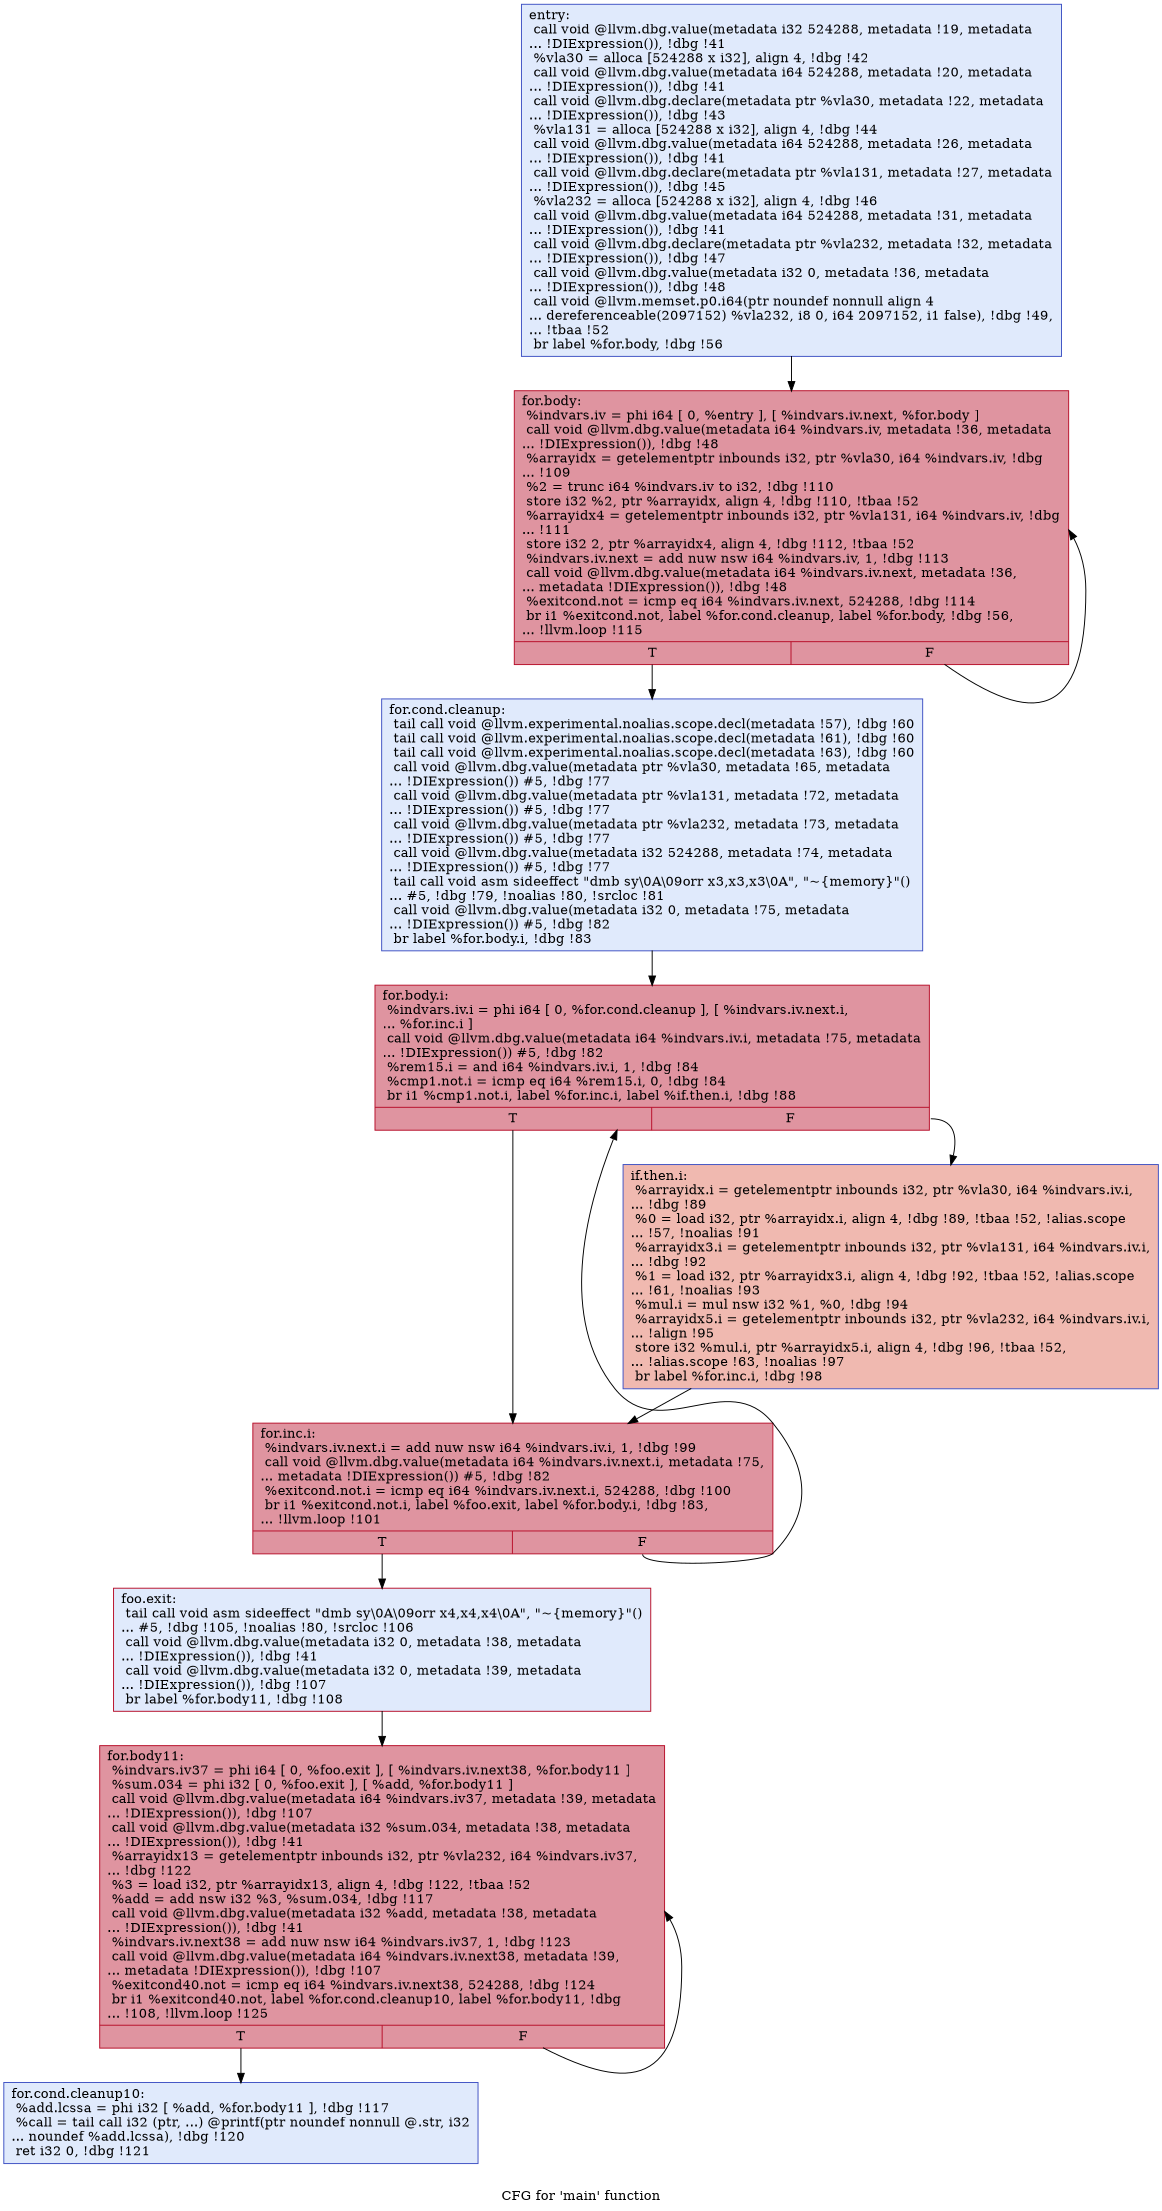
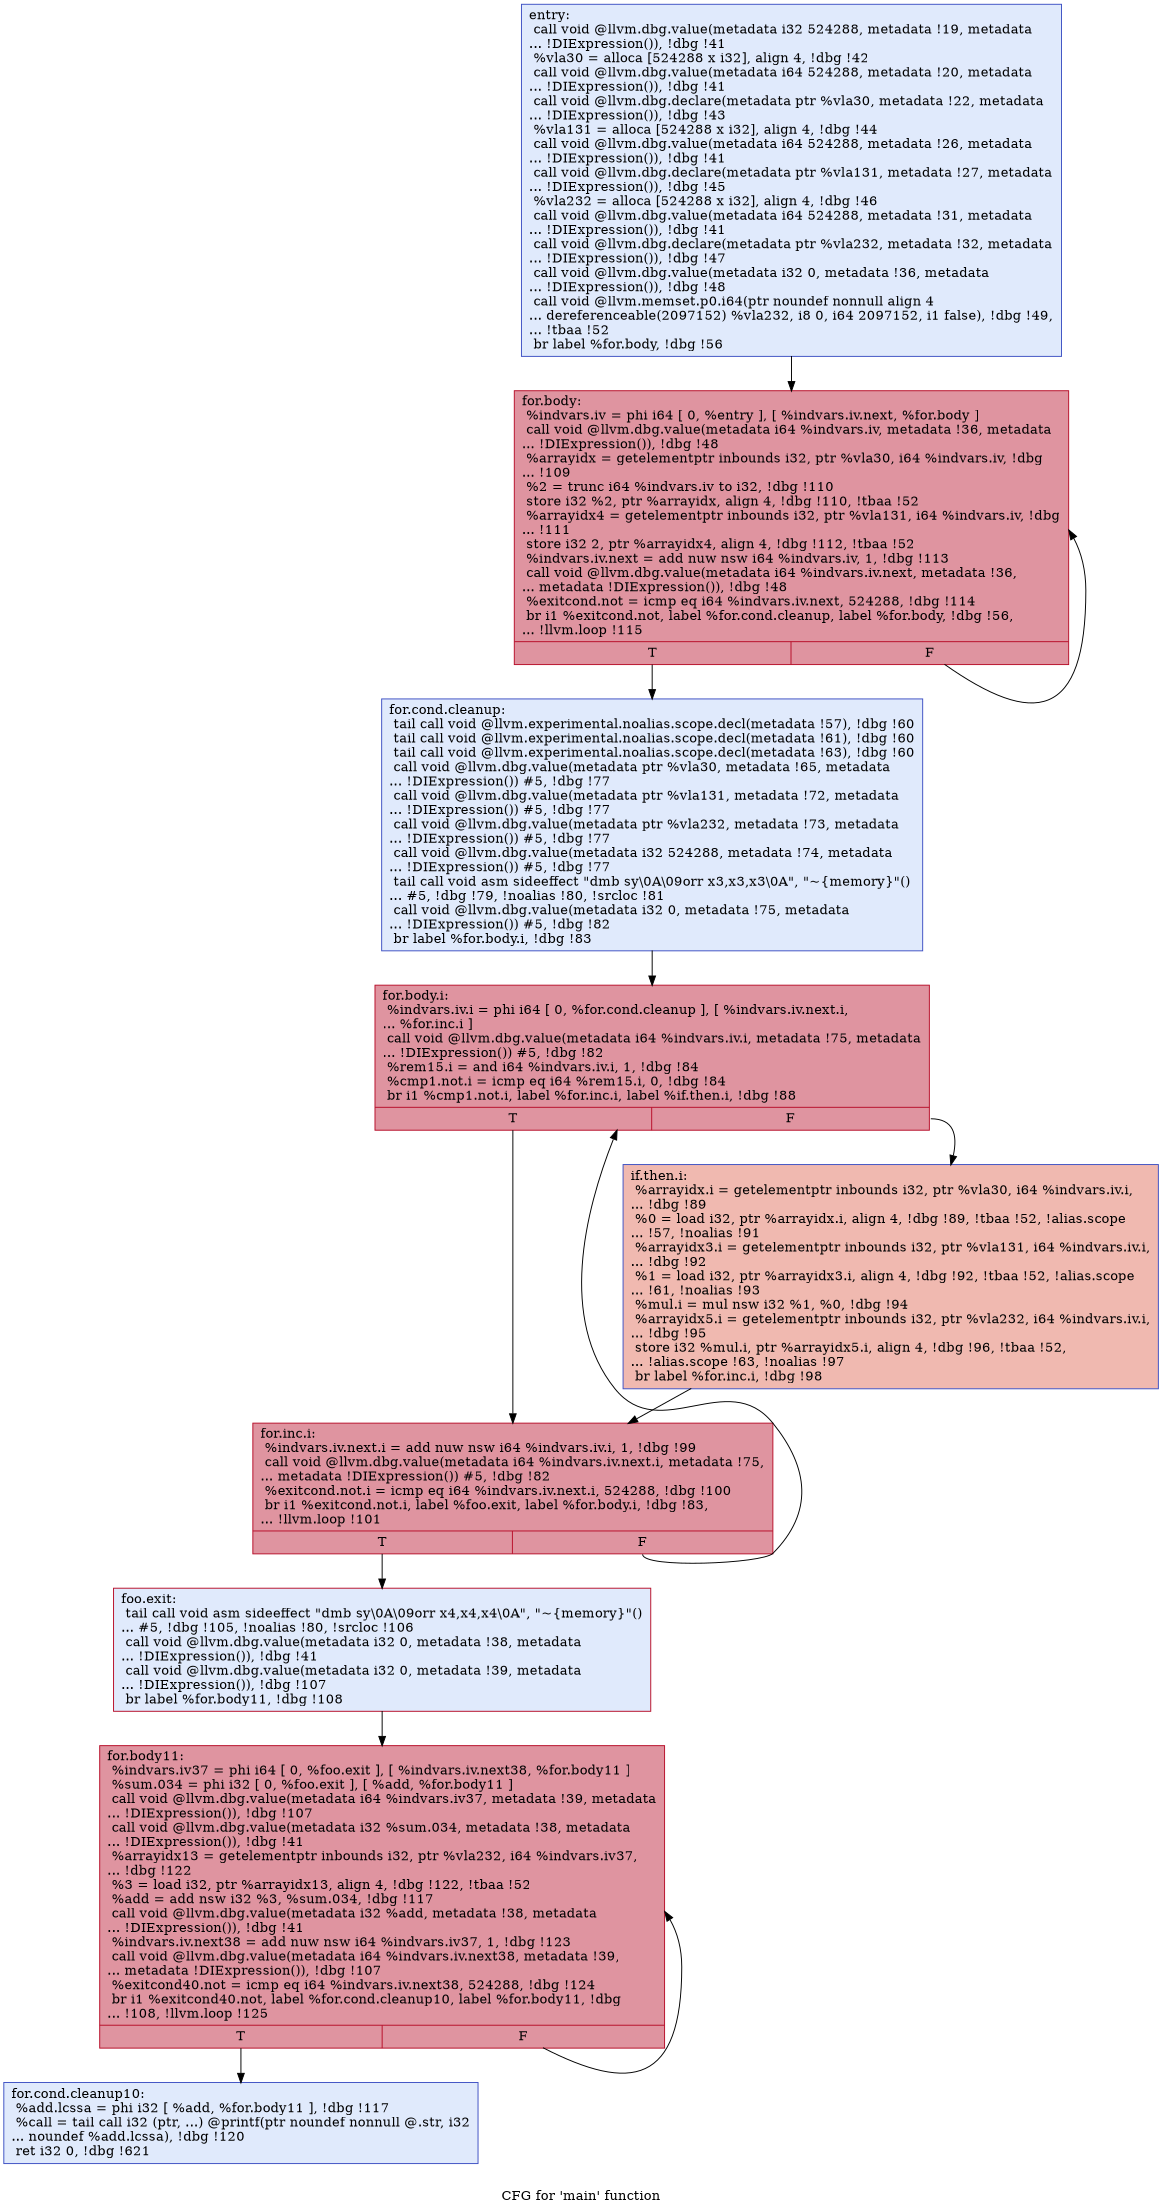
  digraph {
    label="CFG for 'main' function"
    node [color="#b70d28ff" fillcolor="#b9d0f970" shape=record style=filled]
    n1 [color="#3d50c3ff" label="{entry:\l  call void @llvm.dbg.value(metadata i32 524288, metadata !19, metadata\l... !DIExpression()), !dbg !41\l  %vla30 = alloca [524288 x i32], align 4, !dbg !42\l  call void @llvm.dbg.value(metadata i64 524288, metadata !20, metadata\l... !DIExpression()), !dbg !41\l  call void @llvm.dbg.declare(metadata ptr %vla30, metadata !22, metadata\l... !DIExpression()), !dbg !43\l  %vla131 = alloca [524288 x i32], align 4, !dbg !44\l  call void @llvm.dbg.value(metadata i64 524288, metadata !26, metadata\l... !DIExpression()), !dbg !41\l  call void @llvm.dbg.declare(metadata ptr %vla131, metadata !27, metadata\l... !DIExpression()), !dbg !45\l  %vla232 = alloca [524288 x i32], align 4, !dbg !46\l  call void @llvm.dbg.value(metadata i64 524288, metadata !31, metadata\l... !DIExpression()), !dbg !41\l  call void @llvm.dbg.declare(metadata ptr %vla232, metadata !32, metadata\l... !DIExpression()), !dbg !47\l  call void @llvm.dbg.value(metadata i32 0, metadata !36, metadata\l... !DIExpression()), !dbg !48\l  call void @llvm.memset.p0.i64(ptr noundef nonnull align 4\l... dereferenceable(2097152) %vla232, i8 0, i64 2097152, i1 false), !dbg !49,\l... !tbaa !52\l  br label %for.body, !dbg !56\l}"]
    n2 [fillcolor="#b70d2870" label="{for.body:                                         \l  %indvars.iv = phi i64 [ 0, %entry ], [ %indvars.iv.next, %for.body ]\l  call void @llvm.dbg.value(metadata i64 %indvars.iv, metadata !36, metadata\l... !DIExpression()), !dbg !48\l  %arrayidx = getelementptr inbounds i32, ptr %vla30, i64 %indvars.iv, !dbg\l... !109\l  %2 = trunc i64 %indvars.iv to i32, !dbg !110\l  store i32 %2, ptr %arrayidx, align 4, !dbg !110, !tbaa !52\l  %arrayidx4 = getelementptr inbounds i32, ptr %vla131, i64 %indvars.iv, !dbg\l... !111\l  store i32 2, ptr %arrayidx4, align 4, !dbg !112, !tbaa !52\l  %indvars.iv.next = add nuw nsw i64 %indvars.iv, 1, !dbg !113\l  call void @llvm.dbg.value(metadata i64 %indvars.iv.next, metadata !36,\l... metadata !DIExpression()), !dbg !48\l  %exitcond.not = icmp eq i64 %indvars.iv.next, 524288, !dbg !114\l  br i1 %exitcond.not, label %for.cond.cleanup, label %for.body, !dbg !56,\l... !llvm.loop !115\l|{<s0>T|<s1>F}}"]
    n3 [color="#3d50c3ff" label="{for.cond.cleanup:                                 \l  tail call void @llvm.experimental.noalias.scope.decl(metadata !57), !dbg !60\l  tail call void @llvm.experimental.noalias.scope.decl(metadata !61), !dbg !60\l  tail call void @llvm.experimental.noalias.scope.decl(metadata !63), !dbg !60\l  call void @llvm.dbg.value(metadata ptr %vla30, metadata !65, metadata\l... !DIExpression()) #5, !dbg !77\l  call void @llvm.dbg.value(metadata ptr %vla131, metadata !72, metadata\l... !DIExpression()) #5, !dbg !77\l  call void @llvm.dbg.value(metadata ptr %vla232, metadata !73, metadata\l... !DIExpression()) #5, !dbg !77\l  call void @llvm.dbg.value(metadata i32 524288, metadata !74, metadata\l... !DIExpression()) #5, !dbg !77\l  tail call void asm sideeffect \"dmb sy\\0A\\09orr x3,x3,x3\\0A\", \"~\{memory\}\"()\l... #5, !dbg !79, !noalias !80, !srcloc !81\l  call void @llvm.dbg.value(metadata i32 0, metadata !75, metadata\l... !DIExpression()) #5, !dbg !82\l  br label %for.body.i, !dbg !83\l}"]
    n4 [fillcolor="#b70d2870" label="{for.body.i:                                       \l  %indvars.iv.i = phi i64 [ 0, %for.cond.cleanup ], [ %indvars.iv.next.i,\l... %for.inc.i ]\l  call void @llvm.dbg.value(metadata i64 %indvars.iv.i, metadata !75, metadata\l... !DIExpression()) #5, !dbg !82\l  %rem15.i = and i64 %indvars.iv.i, 1, !dbg !84\l  %cmp1.not.i = icmp eq i64 %rem15.i, 0, !dbg !84\l  br i1 %cmp1.not.i, label %for.inc.i, label %if.then.i, !dbg !88\l|{<s0>T|<s1>F}}"]
    n5 [fillcolor="#b70d2870" label="{for.inc.i:                                        \l  %indvars.iv.next.i = add nuw nsw i64 %indvars.iv.i, 1, !dbg !99\l  call void @llvm.dbg.value(metadata i64 %indvars.iv.next.i, metadata !75,\l... metadata !DIExpression()) #5, !dbg !82\l  %exitcond.not.i = icmp eq i64 %indvars.iv.next.i, 524288, !dbg !100\l  br i1 %exitcond.not.i, label %foo.exit, label %for.body.i, !dbg !83,\l... !llvm.loop !101\l|{<s0>T|<s1>F}}"]
-   n6 [color="#3d50c3ff" fillcolor="#de614d70" label="{if.then.i:                                        \l  %arrayidx.i = getelementptr inbounds i32, ptr %vla30, i64 %indvars.iv.i,\l... !dbg !89\l  %0 = load i32, ptr %arrayidx.i, align 4, !dbg !89, !tbaa !52, !alias.scope\l... !57, !noalias !91\l  %arrayidx3.i = getelementptr inbounds i32, ptr %vla131, i64 %indvars.iv.i,\l... !dbg !92\l  %1 = load i32, ptr %arrayidx3.i, align 4, !dbg !92, !tbaa !52, !alias.scope\l... !61, !noalias !93\l  %mul.i = mul nsw i32 %1, %0, !dbg !94\l  %arrayidx5.i = getelementptr inbounds i32, ptr %vla232, i64 %indvars.iv.i,\l... !align !95\l  store i32 %mul.i, ptr %arrayidx5.i, align 4, !dbg !96, !tbaa !52,\l... !alias.scope !63, !noalias !97\l  br label %for.inc.i, !dbg !98\l}"]
+   n6 [color="#3d50c3ff" fillcolor="#de614d70" label="{if.then.i:                                        \l  %arrayidx.i = getelementptr inbounds i32, ptr %vla30, i64 %indvars.iv.i,\l... !dbg !89\l  %0 = load i32, ptr %arrayidx.i, align 4, !dbg !89, !tbaa !52, !alias.scope\l... !57, !noalias !91\l  %arrayidx3.i = getelementptr inbounds i32, ptr %vla131, i64 %indvars.iv.i,\l... !dbg !92\l  %1 = load i32, ptr %arrayidx3.i, align 4, !dbg !92, !tbaa !52, !alias.scope\l... !61, !noalias !93\l  %mul.i = mul nsw i32 %1, %0, !dbg !94\l  %arrayidx5.i = getelementptr inbounds i32, ptr %vla232, i64 %indvars.iv.i,\l... !dbg !95\l  store i32 %mul.i, ptr %arrayidx5.i, align 4, !dbg !96, !tbaa !52,\l... !alias.scope !63, !noalias !97\l  br label %for.inc.i, !dbg !98\l}"]
    n7 [label="{foo.exit:                                         \l  tail call void asm sideeffect \"dmb sy\\0A\\09orr x4,x4,x4\\0A\", \"~\{memory\}\"()\l... #5, !dbg !105, !noalias !80, !srcloc !106\l  call void @llvm.dbg.value(metadata i32 0, metadata !38, metadata\l... !DIExpression()), !dbg !41\l  call void @llvm.dbg.value(metadata i32 0, metadata !39, metadata\l... !DIExpression()), !dbg !107\l  br label %for.body11, !dbg !108\l}"]
    n8 [fillcolor="#b70d2870" label="{for.body11:                                       \l  %indvars.iv37 = phi i64 [ 0, %foo.exit ], [ %indvars.iv.next38, %for.body11 ]\l  %sum.034 = phi i32 [ 0, %foo.exit ], [ %add, %for.body11 ]\l  call void @llvm.dbg.value(metadata i64 %indvars.iv37, metadata !39, metadata\l... !DIExpression()), !dbg !107\l  call void @llvm.dbg.value(metadata i32 %sum.034, metadata !38, metadata\l... !DIExpression()), !dbg !41\l  %arrayidx13 = getelementptr inbounds i32, ptr %vla232, i64 %indvars.iv37,\l... !dbg !122\l  %3 = load i32, ptr %arrayidx13, align 4, !dbg !122, !tbaa !52\l  %add = add nsw i32 %3, %sum.034, !dbg !117\l  call void @llvm.dbg.value(metadata i32 %add, metadata !38, metadata\l... !DIExpression()), !dbg !41\l  %indvars.iv.next38 = add nuw nsw i64 %indvars.iv37, 1, !dbg !123\l  call void @llvm.dbg.value(metadata i64 %indvars.iv.next38, metadata !39,\l... metadata !DIExpression()), !dbg !107\l  %exitcond40.not = icmp eq i64 %indvars.iv.next38, 524288, !dbg !124\l  br i1 %exitcond40.not, label %for.cond.cleanup10, label %for.body11, !dbg\l... !108, !llvm.loop !125\l|{<s0>T|<s1>F}}"]
-   n9 [color="#3d50c3ff" label="{for.cond.cleanup10:                               \l  %add.lcssa = phi i32 [ %add, %for.body11 ], !dbg !117\l  %call = tail call i32 (ptr, ...) @printf(ptr noundef nonnull @.str, i32\l... noundef %add.lcssa), !dbg !120\l  ret i32 0, !dbg !121\l}"]
+   n9 [color="#3d50c3ff" label="{for.cond.cleanup10:                               \l  %add.lcssa = phi i32 [ %add, %for.body11 ], !dbg !117\l  %call = tail call i32 (ptr, ...) @printf(ptr noundef nonnull @.str, i32\l... noundef %add.lcssa), !dbg !120\l  ret i32 0, !dbg !621\l}"]
    n1 -> n2
    n2 -> n2 [tailport=s1]
    n2 -> n3 [tailport=s0]
    n3 -> n4
    n4 -> n5 [tailport=s0]
    n4 -> n6 [tailport=s1]
    n5 -> n4 [tailport=s1]
    n5 -> n7 [tailport=s0]
    n6 -> n5
    n7 -> n8
    n8 -> n8 [tailport=s1]
    n8 -> n9 [tailport=s0]
  }
